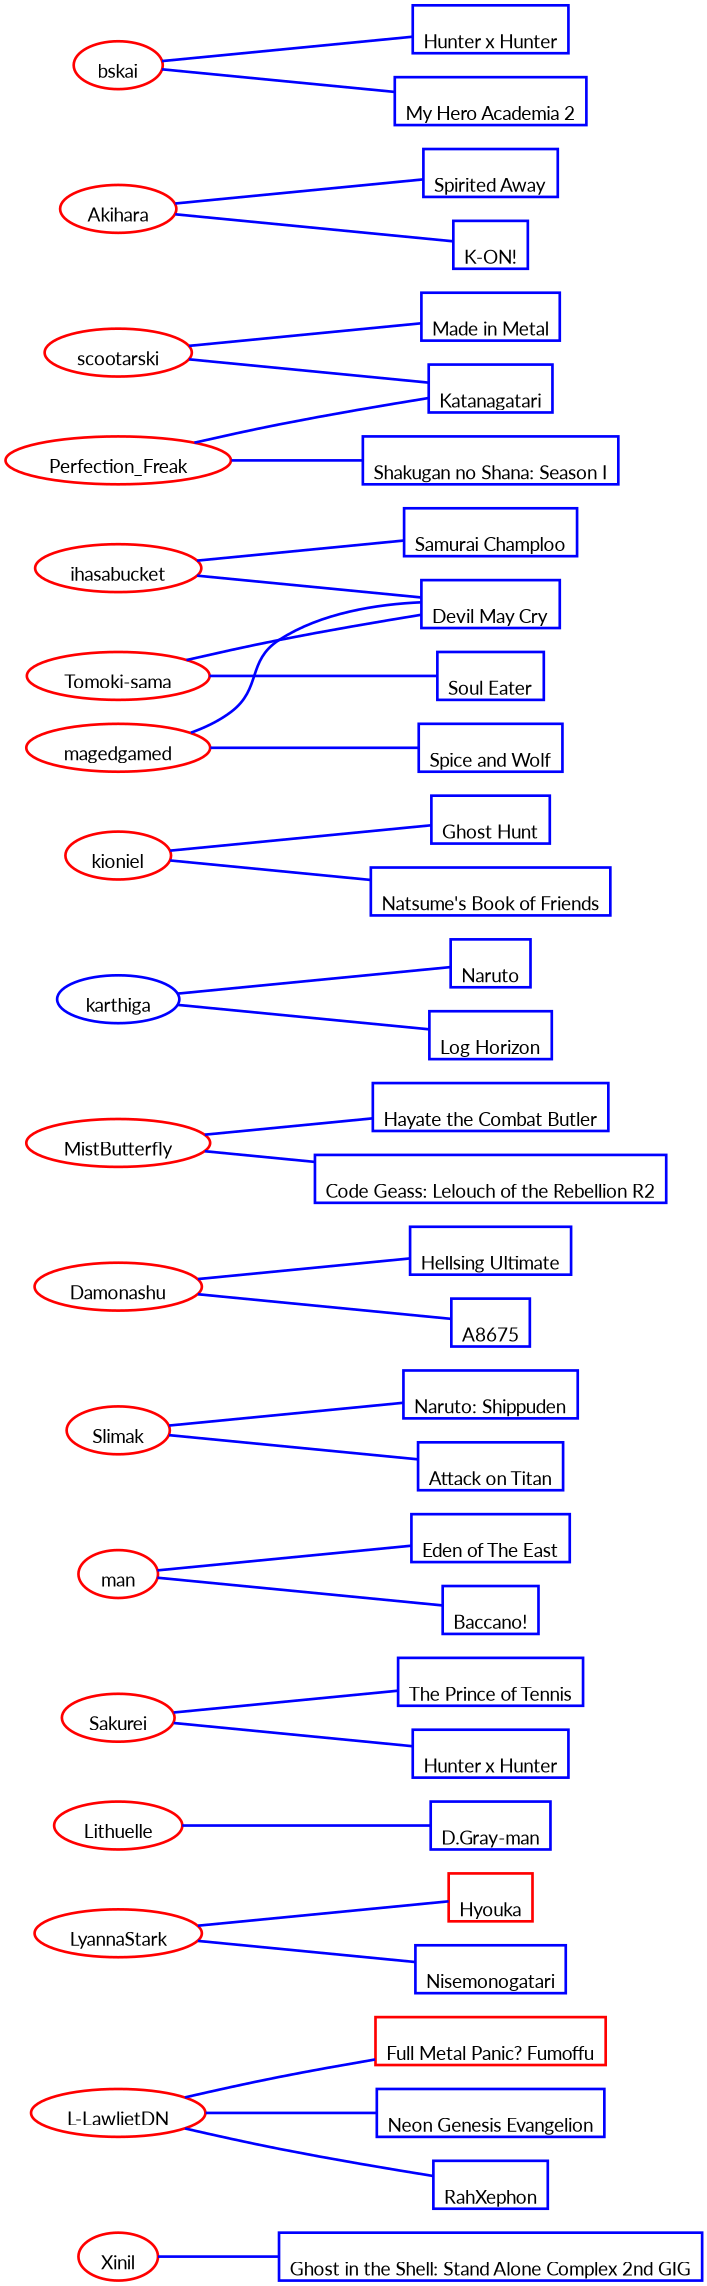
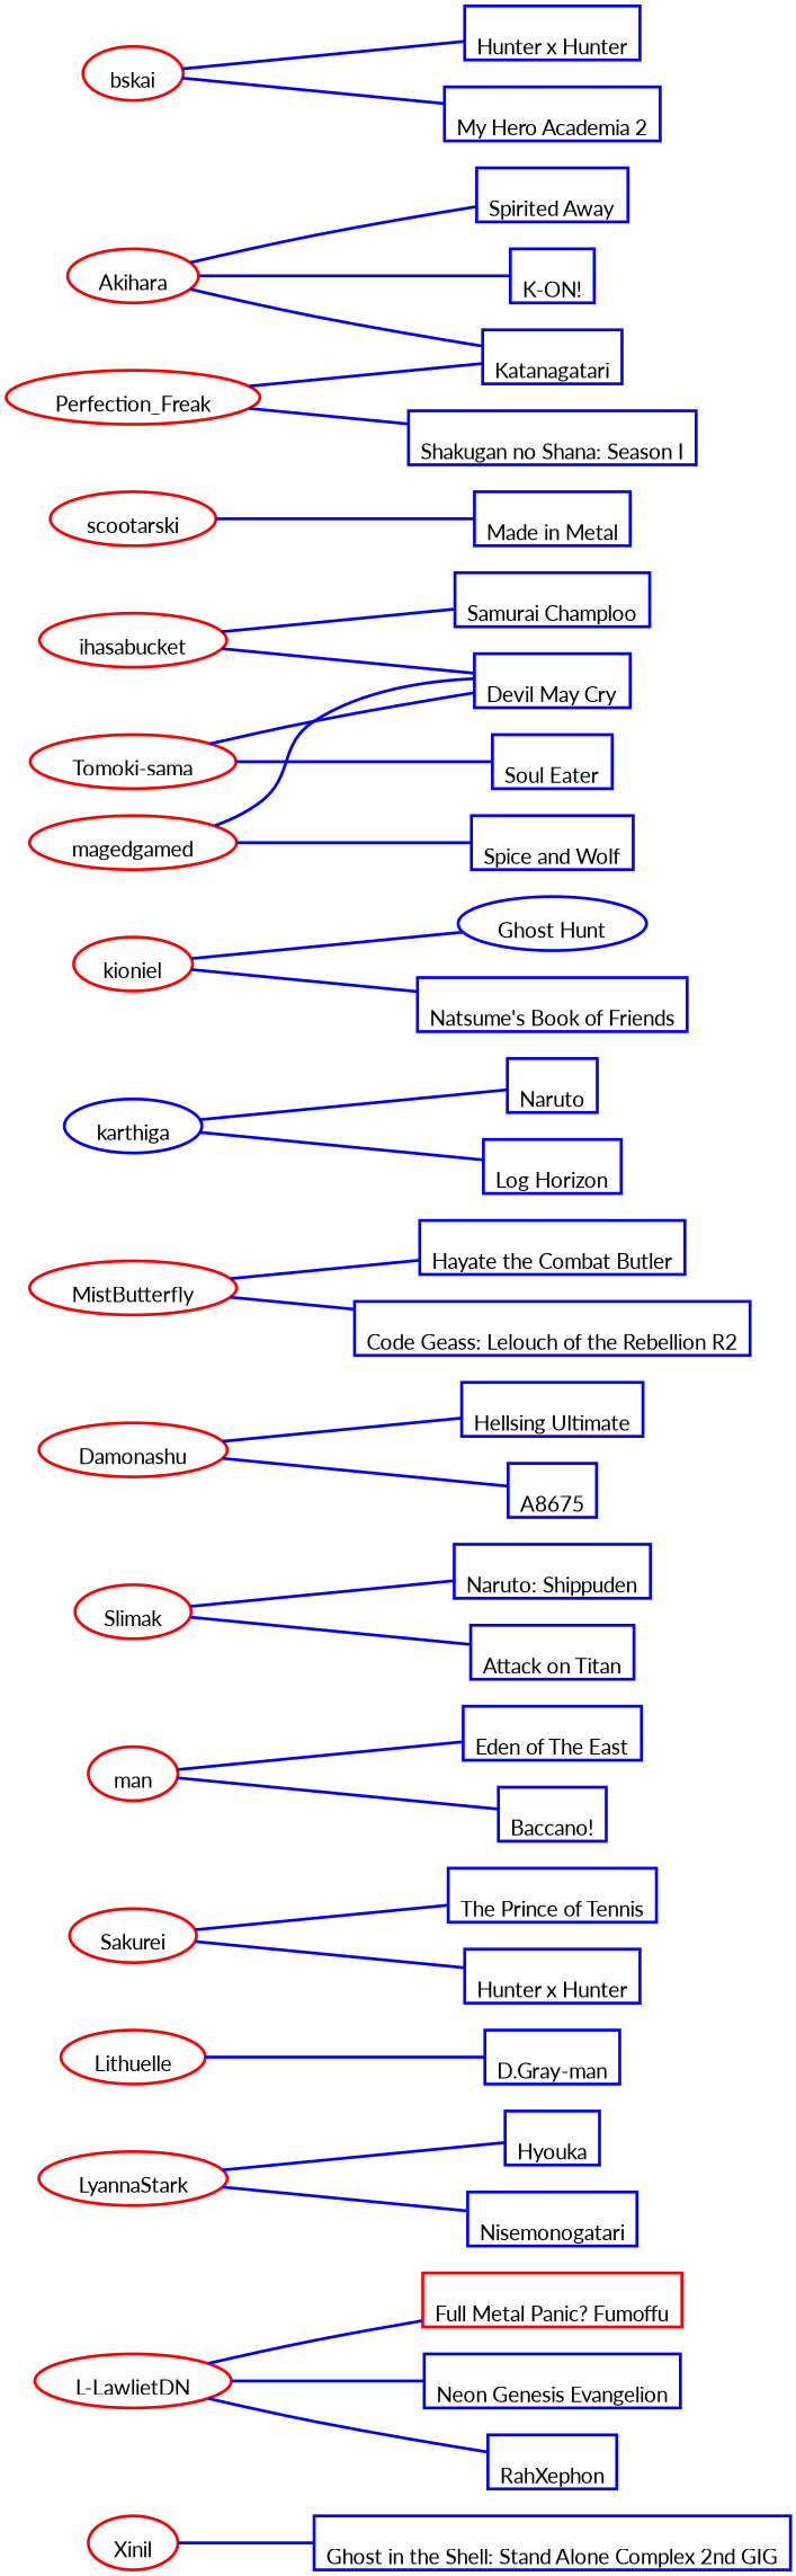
  graph {
    fontname=Lato
    rankdir=LR
    node [color=blue fontname=Lato labelloc=b shape=box style=bold]
    edge [color=blue fontname=Lato style=bold]
    n1 [color=red label=Xinil shape=ellipse]
    n2 [label="Ghost in the Shell: Stand Alone Complex 2nd GIG"]
    n3 [color=red label="Full Metal Panic? Fumoffu"]
    n4 [color=red label="L-LawlietDN" shape=ellipse]
    n5 [label="Neon Genesis Evangelion"]
    n6 [label=RahXephon]
    n7 [color=red label=LyannaStark shape=ellipse]
-   n8 [color=red label=Hyouka]
+   n8 [label=Hyouka]
    n9 [label=Nisemonogatari]
    n10 [color=red label=Lithuelle shape=ellipse]
    n11 [label="D.Gray-man"]
    n12 [color=red label=Sakurei shape=ellipse]
    n13 [label="The Prince of Tennis"]
    n14 [label="Hunter x Hunter"]
    n15 [color=red label=man shape=ellipse]
    n16 [label="Eden of The East"]
    n17 [label="Baccano!"]
    n18 [color=red label=Slimak shape=ellipse]
    n19 [label="Naruto: Shippuden"]
    n20 [label="Attack on Titan"]
    n21 [color=red label=Damonashu shape=ellipse]
    n22 [label="Hellsing Ultimate"]
    A8675
    n24 [color=red label=MistButterfly shape=ellipse]
    n25 [label="Hayate the Combat Butler"]
    n26 [label="Code Geass: Lelouch of the Rebellion R2"]
    n27 [label=karthiga shape=ellipse]
    n28 [label=Naruto]
    n29 [label="Log Horizon"]
    n30 [color=red label=kioniel shape=ellipse]
-   n31 [label="Ghost Hunt"]
+   n31 [label="Ghost Hunt" shape=ellipse]
    n32 [label="Natsume&#039;s Book of Friends"]
    n33 [color=red label=ihasabucket shape=ellipse]
    n34 [label="Samurai Champloo"]
    n35 [label="Devil May Cry"]
    n36 [color=red label=scootarski shape=ellipse]
    n37 [label="Made in Metal"]
    n38 [label=Katanagatari]
    n39 [color=red label=Akihara shape=ellipse]
    n40 [label="Spirited Away"]
    n41 [label="K-ON!"]
    n42 [color=red label=bskai shape=ellipse]
    n43 [label="Hunter x Hunter"]
    n44 [label="My Hero Academia 2"]
    n45 [color=red label="Tomoki-sama" shape=ellipse]
    n46 [label="Soul Eater"]
    n47 [color=red label=magedgamed shape=ellipse]
    n48 [label="Spice and Wolf"]
    n49 [color=red label=Perfection_Freak shape=ellipse]
    n50 [label="Shakugan no Shana: Season I"]
    n1 -- n2
    n4 -- n3
    n4 -- n5
    n4 -- n6
    n7 -- n8
    n7 -- n9
    n10 -- n11
    n12 -- n13
    n12 -- n14
    n15 -- n16
    n15 -- n17
    n18 -- n19
    n18 -- n20
    n21 -- n22
    n21 -- A8675
    n24 -- n25
    n24 -- n26
    n27 -- n28
    n27 -- n29
    n30 -- n31
    n30 -- n32
    n33 -- n34
    n33 -- n35
    n36 -- n37
-   n36 -- n38
+   n39 -- n38
    n39 -- n40
    n39 -- n41
    n42 -- n43
    n42 -- n44
    n45 -- n35
    n45 -- n46
    n47 -- n35
    n47 -- n48
    n49 -- n38
    n49 -- n50
  }
